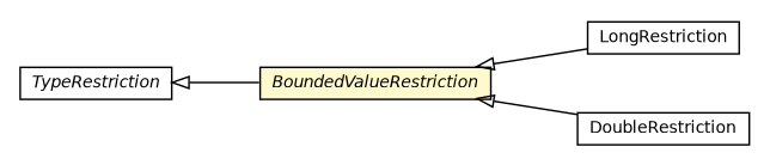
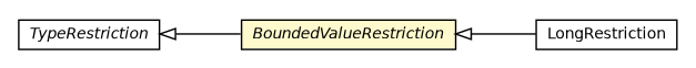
  digraph {
    nodesep=0.25
    rankdir=LR
    ranksep=0.5
    node [fontcolor=black fontname=Helvetica fontsize=10.0 shape=plaintext]
    edge [arrowtail=empty dir=back fontname=Helvetica fontsize=10 headport=p labelfontname=Helvetica labelfontsize=10 style=solid tailport=p]
    n1 [label=<<table title="org.universAAL.middleware.owl.LongRestriction" border="0" cellborder="1" cellspacing="0" cellpadding="2" port="p" href="./LongRestriction.html"> 		<tr><td><table border="0" cellspacing="0" cellpadding="1"> <tr><td align="center" balign="center"> LongRestriction </td></tr> 		</table></td></tr> 		</table>>]
    n2 [label=<<table title="org.universAAL.middleware.owl.TypeRestriction" border="0" cellborder="1" cellspacing="0" cellpadding="2" port="p" href="./TypeRestriction.html"> 		<tr><td><table border="0" cellspacing="0" cellpadding="1"> <tr><td align="center" balign="center"><font face="Helvetica-Oblique"> TypeRestriction </font></td></tr> 		</table></td></tr> 		</table>>]
    n3 [label=<<table title="org.universAAL.middleware.owl.BoundedValueRestriction" border="0" cellborder="1" cellspacing="0" cellpadding="2" port="p" bgcolor="lemonChiffon" href="./BoundedValueRestriction.html"> 		<tr><td><table border="0" cellspacing="0" cellpadding="1"> <tr><td align="center" balign="center"><font face="Helvetica-Oblique"> BoundedValueRestriction </font></td></tr> 		</table></td></tr> 		</table>>]
-   n4 [label=<<table title="org.universAAL.middleware.owl.DoubleRestriction" border="0" cellborder="1" cellspacing="0" cellpadding="2" port="p" href="./DoubleRestriction.html"> 		<tr><td><table border="0" cellspacing="0" cellpadding="1"> <tr><td align="center" balign="center"> DoubleRestriction </td></tr> 		</table></td></tr> 		</table>>]
    n2 -> n3
    n3 -> n1
-   n3 -> n4
  }
